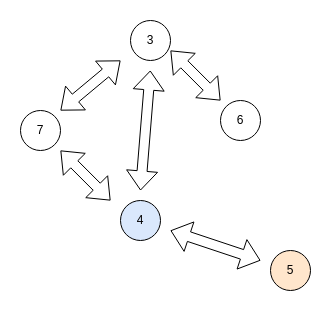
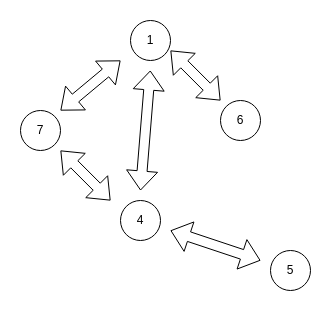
  <mxCell id="0" />
  <mxCell id="1" parent="0" />
  <mxCell id="2" value="7" style="ellipse;whiteSpace=wrap;html=1;aspect=fixed;" parent="1" vertex="1"><mxGeometry x="20" y="110" width="40" height="40" as="geometry" /></mxCell>
  <mxCell id="3" value="6" style="ellipse;whiteSpace=wrap;html=1;aspect=fixed;" parent="1" vertex="1"><mxGeometry x="220" y="100" width="40" height="40" as="geometry" /></mxCell>
- <mxCell id="4" value="3" style="ellipse;whiteSpace=wrap;html=1;aspect=fixed;" parent="1" vertex="1"><mxGeometry x="130" y="20" width="40" height="40" as="geometry" /></mxCell>
- <mxCell id="5" value="4" style="ellipse;whiteSpace=wrap;html=1;aspect=fixed;fillColor=#dae8fc;" parent="1" vertex="1"><mxGeometry x="120" y="200" width="40" height="40" as="geometry" /></mxCell>
- <mxCell id="6" value="5" style="ellipse;whiteSpace=wrap;html=1;aspect=fixed;fillColor=#ffe6cc;" parent="1" vertex="1"><mxGeometry x="270" y="250" width="40" height="40" as="geometry" /></mxCell>
+ <mxCell id="4" value="1" style="ellipse;whiteSpace=wrap;html=1;aspect=fixed;" parent="1" vertex="1"><mxGeometry x="130" y="20" width="40" height="40" as="geometry" /></mxCell>
+ <mxCell id="5" value="4" style="ellipse;whiteSpace=wrap;html=1;aspect=fixed;" parent="1" vertex="1"><mxGeometry x="120" y="200" width="40" height="40" as="geometry" /></mxCell>
+ <mxCell id="6" value="5" style="ellipse;whiteSpace=wrap;html=1;aspect=fixed;" parent="1" vertex="1"><mxGeometry x="270" y="250" width="40" height="40" as="geometry" /></mxCell>
  <mxCell id="7" value="" style="shape=flexArrow;endArrow=classic;startArrow=classic;html=1;rounded=0;" parent="1" edge="1"><mxGeometry width="100" height="100" relative="1" as="geometry"><mxPoint x="60" y="110" as="sourcePoint" /><mxPoint x="120" y="60" as="targetPoint" /></mxGeometry></mxCell>
  <mxCell id="8" value="" style="shape=flexArrow;endArrow=classic;startArrow=classic;html=1;rounded=0;" parent="1" edge="1"><mxGeometry width="100" height="100" relative="1" as="geometry"><mxPoint x="60" y="150" as="sourcePoint" /><mxPoint x="110" y="200" as="targetPoint" /></mxGeometry></mxCell>
  <mxCell id="9" value="" style="shape=flexArrow;endArrow=classic;startArrow=classic;html=1;rounded=0;" parent="1" edge="1"><mxGeometry width="100" height="100" relative="1" as="geometry"><mxPoint x="170" y="50" as="sourcePoint" /><mxPoint x="220" y="100" as="targetPoint" /></mxGeometry></mxCell>
  <mxCell id="10" value="" style="shape=flexArrow;endArrow=classic;startArrow=classic;html=1;rounded=0;" parent="1" edge="1"><mxGeometry width="100" height="100" relative="1" as="geometry"><mxPoint x="149.8" y="70" as="sourcePoint" /><mxPoint x="140" y="190" as="targetPoint" /></mxGeometry></mxCell>
  <mxCell id="11" value="" style="shape=flexArrow;endArrow=classic;startArrow=classic;html=1;rounded=0;" parent="1" edge="1"><mxGeometry width="100" height="100" relative="1" as="geometry"><mxPoint x="170" y="230" as="sourcePoint" /><mxPoint x="260" y="260" as="targetPoint" /></mxGeometry></mxCell>
